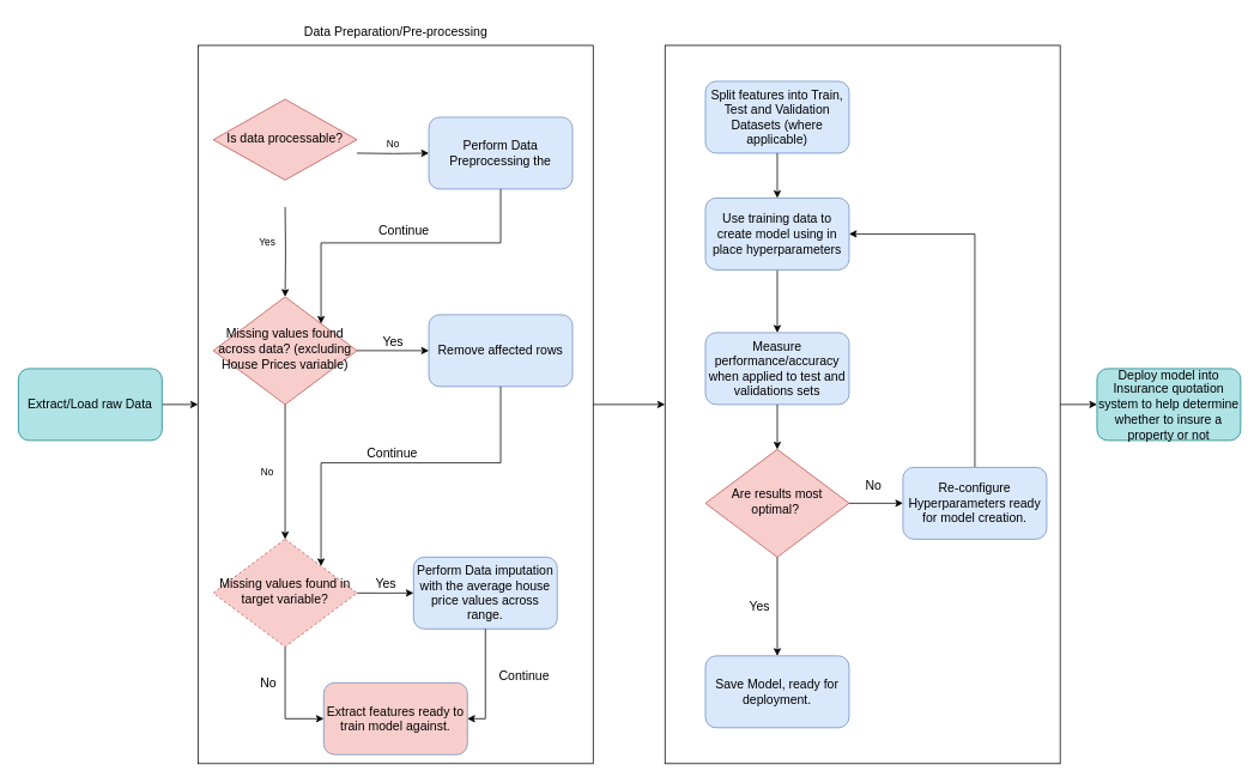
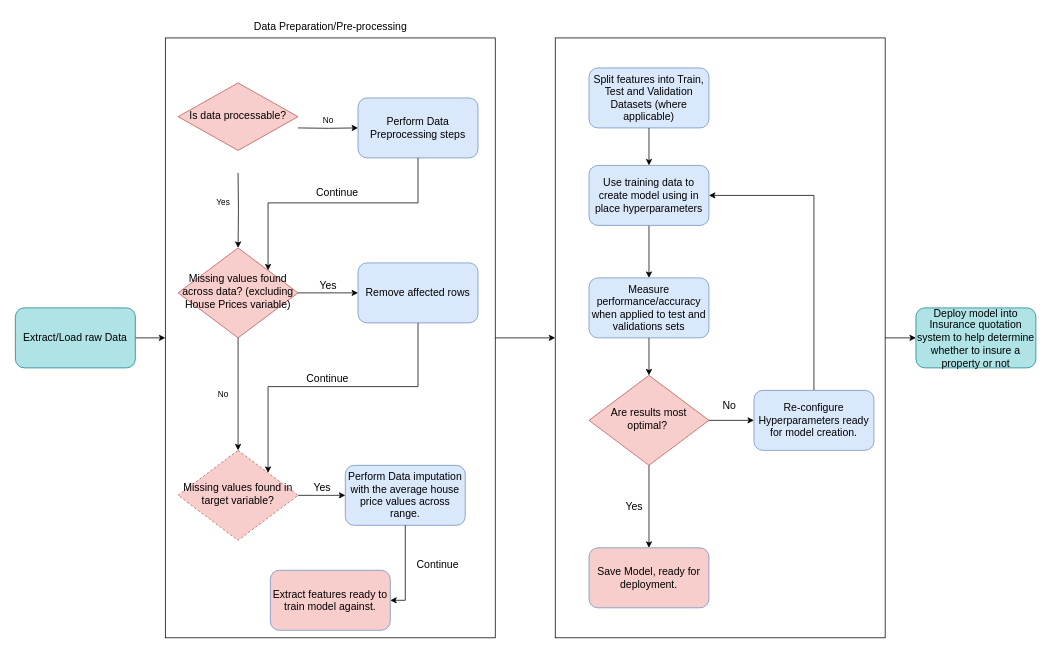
  <mxCell id="0" />
  <mxCell id="1" parent="0" />
  <mxCell id="2" style="edgeStyle=orthogonalEdgeStyle;rounded=0;orthogonalLoop=1;jettySize=auto;html=1;entryX=0;entryY=0.5;entryDx=0;entryDy=0;fontSize=14;" edge="1" parent="1" source="9" target="7"><mxGeometry relative="1" as="geometry" /></mxCell>
  <mxCell id="3" style="edgeStyle=orthogonalEdgeStyle;rounded=0;orthogonalLoop=1;jettySize=auto;html=1;entryX=0;entryY=0.5;entryDx=0;entryDy=0;" edge="1" parent="1" source="4" target="23"><mxGeometry relative="1" as="geometry" /></mxCell>
  <mxCell id="4" value="Extract/Load raw Data" style="rounded=1;whiteSpace=wrap;html=1;fontSize=14;glass=0;strokeWidth=1;shadow=0;fillColor=#b0e3e6;strokeColor=#0e8088;" vertex="1" parent="1"><mxGeometry x="20" y="410" width="160" height="80" as="geometry" /></mxCell>
  <mxCell id="5" style="edgeStyle=orthogonalEdgeStyle;rounded=0;orthogonalLoop=1;jettySize=auto;html=1;entryX=0;entryY=0.5;entryDx=0;entryDy=0;" edge="1" parent="1" source="23" target="9"><mxGeometry relative="1" as="geometry" /></mxCell>
  <mxCell id="6" value="Data Preparation/Pre-processing" style="text;html=1;align=center;verticalAlign=middle;resizable=0;points=[];autosize=1;strokeColor=none;fillColor=none;fontSize=14;" vertex="1" parent="1"><mxGeometry x="325" y="20" width="230" height="30" as="geometry" /></mxCell>
  <mxCell id="7" value="Deploy model into Insurance quotation system to help determine whether to insure a property or not" style="rounded=1;whiteSpace=wrap;html=1;fontSize=14;glass=0;strokeWidth=1;shadow=0;fillColor=#b0e3e6;strokeColor=#0e8088;" vertex="1" parent="1"><mxGeometry x="1221" y="410" width="160" height="80" as="geometry" /></mxCell>
  <mxCell id="8" value="" style="group" connectable="0" vertex="1" parent="1"><mxGeometry x="740" y="20" width="440" height="830" as="geometry" /></mxCell>
  <mxCell id="9" value="" style="rounded=0;whiteSpace=wrap;html=1;fillColor=none;" vertex="1" parent="8"><mxGeometry y="30" width="440" height="800" as="geometry" /></mxCell>
  <mxCell id="10" value="Split features into Train, Test and Validation Datasets (where applicable)" style="rounded=1;whiteSpace=wrap;html=1;fontSize=14;glass=0;strokeWidth=1;shadow=0;fillColor=#dae8fc;strokeColor=#6c8ebf;" vertex="1" parent="8"><mxGeometry x="45" y="70" width="160" height="80" as="geometry" /></mxCell>
  <mxCell id="11" value="Measure performance/accuracy when applied to test and validations sets" style="rounded=1;whiteSpace=wrap;html=1;fontSize=14;glass=0;strokeWidth=1;shadow=0;fillColor=#dae8fc;strokeColor=#6c8ebf;" vertex="1" parent="8"><mxGeometry x="45" y="350" width="160" height="80" as="geometry" /></mxCell>
  <mxCell id="12" style="edgeStyle=orthogonalEdgeStyle;rounded=0;orthogonalLoop=1;jettySize=auto;html=1;fontSize=14;" edge="1" parent="8" source="13" target="11"><mxGeometry relative="1" as="geometry" /></mxCell>
  <mxCell id="13" value="Use training data to create model using in place hyperparameters" style="rounded=1;whiteSpace=wrap;html=1;fontSize=14;glass=0;strokeWidth=1;shadow=0;fillColor=#dae8fc;strokeColor=#6c8ebf;" vertex="1" parent="8"><mxGeometry x="45" y="200" width="160" height="80" as="geometry" /></mxCell>
  <mxCell id="14" style="edgeStyle=orthogonalEdgeStyle;rounded=0;orthogonalLoop=1;jettySize=auto;html=1;fontSize=14;" edge="1" parent="8" source="10" target="13"><mxGeometry relative="1" as="geometry" /></mxCell>
  <mxCell id="15" value="Are results most optimal?&amp;nbsp;" style="rhombus;whiteSpace=wrap;html=1;shadow=0;fontFamily=Helvetica;fontSize=14;align=center;strokeWidth=1;spacing=6;spacingTop=-4;fillColor=#f8cecc;strokeColor=#b85450;" vertex="1" parent="8"><mxGeometry x="45" y="480" width="160" height="120" as="geometry" /></mxCell>
  <mxCell id="16" style="edgeStyle=orthogonalEdgeStyle;rounded=0;orthogonalLoop=1;jettySize=auto;html=1;entryX=0.5;entryY=0;entryDx=0;entryDy=0;fontSize=14;" edge="1" parent="8" source="11" target="15"><mxGeometry relative="1" as="geometry" /></mxCell>
  <mxCell id="17" style="edgeStyle=orthogonalEdgeStyle;rounded=0;orthogonalLoop=1;jettySize=auto;html=1;entryX=1;entryY=0.5;entryDx=0;entryDy=0;fontSize=14;exitX=0.5;exitY=0;exitDx=0;exitDy=0;" edge="1" parent="8" source="18" target="13"><mxGeometry relative="1" as="geometry" /></mxCell>
  <mxCell id="18" value="Re-configure Hyperparameters ready for model creation." style="rounded=1;whiteSpace=wrap;html=1;fontSize=14;glass=0;strokeWidth=1;shadow=0;fillColor=#dae8fc;strokeColor=#6c8ebf;" vertex="1" parent="8"><mxGeometry x="265" y="500" width="160" height="80" as="geometry" /></mxCell>
  <mxCell id="19" value="No" style="edgeStyle=orthogonalEdgeStyle;rounded=0;orthogonalLoop=1;jettySize=auto;html=1;entryX=0;entryY=0.5;entryDx=0;entryDy=0;fontSize=14;" edge="1" parent="8" source="15" target="18"><mxGeometry x="-0.143" y="20" relative="1" as="geometry"><mxPoint x="1" as="offset" /></mxGeometry></mxCell>
- <mxCell id="20" value="Save Model, ready for deployment." style="rounded=1;whiteSpace=wrap;html=1;fontSize=14;glass=0;strokeWidth=1;shadow=0;fillColor=#dae8fc;strokeColor=#6c8ebf;" vertex="1" parent="8"><mxGeometry x="45" y="710" width="160" height="80" as="geometry" /></mxCell>
+ <mxCell id="20" value="Save Model, ready for deployment." style="rounded=1;whiteSpace=wrap;html=1;fontSize=14;glass=0;strokeWidth=1;shadow=0;fillColor=#f8cecc;strokeColor=#6c8ebf;" vertex="1" parent="8"><mxGeometry x="45" y="710" width="160" height="80" as="geometry" /></mxCell>
  <mxCell id="21" value="Yes" style="edgeStyle=orthogonalEdgeStyle;rounded=0;orthogonalLoop=1;jettySize=auto;html=1;entryX=0.5;entryY=0;entryDx=0;entryDy=0;fontSize=14;" edge="1" parent="8" source="15" target="20"><mxGeometry y="-20" relative="1" as="geometry"><Array as="points"><mxPoint x="125" y="710" /><mxPoint x="125" y="710" /></Array><mxPoint as="offset" /></mxGeometry></mxCell>
  <mxCell id="22" value="" style="group" connectable="0" vertex="1" parent="1"><mxGeometry x="220" y="50" width="440" height="800" as="geometry" /></mxCell>
  <mxCell id="23" value="" style="rounded=0;whiteSpace=wrap;html=1;fillColor=none;" vertex="1" parent="22"><mxGeometry width="440" height="800" as="geometry" /></mxCell>
  <mxCell id="24" value="Yes" style="edgeStyle=orthogonalEdgeStyle;rounded=0;orthogonalLoop=1;jettySize=auto;html=1;exitX=0.5;exitY=1;exitDx=0;exitDy=0;entryX=0.5;entryY=0;entryDx=0;entryDy=0;" edge="1" parent="22" target="28"><mxGeometry x="-0.231" y="-20" relative="1" as="geometry"><mxPoint x="97" y="180.0" as="sourcePoint" /><mxPoint x="217" y="311" as="targetPoint" /><mxPoint as="offset" /></mxGeometry></mxCell>
  <mxCell id="25" value="No&lt;br&gt;" style="edgeStyle=orthogonalEdgeStyle;rounded=0;orthogonalLoop=1;jettySize=auto;html=1;entryX=0;entryY=0.5;entryDx=0;entryDy=0;" edge="1" parent="22" target="27"><mxGeometry y="10" relative="1" as="geometry"><mxPoint x="177" y="120.0" as="sourcePoint" /><mxPoint as="offset" /></mxGeometry></mxCell>
  <mxCell id="26" value="Is data processable?" style="rhombus;whiteSpace=wrap;html=1;shadow=0;fontFamily=Helvetica;fontSize=14;align=center;strokeWidth=1;spacing=6;spacingTop=-4;fillColor=#f8cecc;strokeColor=#b85450;" vertex="1" parent="22"><mxGeometry x="17" y="60" width="160" height="90" as="geometry" /></mxCell>
- <mxCell id="27" value="Perform Data Preprocessing the" style="rounded=1;whiteSpace=wrap;html=1;fontSize=14;glass=0;strokeWidth=1;shadow=0;fillColor=#dae8fc;strokeColor=#6c8ebf;" vertex="1" parent="22"><mxGeometry x="257" y="80" width="160" height="80" as="geometry" /></mxCell>
+ <mxCell id="27" value="Perform Data Preprocessing steps" style="rounded=1;whiteSpace=wrap;html=1;fontSize=14;glass=0;strokeWidth=1;shadow=0;fillColor=#dae8fc;strokeColor=#6c8ebf;" vertex="1" parent="22"><mxGeometry x="257" y="80" width="160" height="80" as="geometry" /></mxCell>
  <mxCell id="28" value="Missing values found across data? (excluding House Prices variable)" style="rhombus;whiteSpace=wrap;html=1;shadow=0;fontFamily=Helvetica;fontSize=14;align=center;strokeWidth=1;spacing=6;spacingTop=-4;fillColor=#f8cecc;strokeColor=#b85450;" vertex="1" parent="22"><mxGeometry x="17" y="280" width="160" height="120" as="geometry" /></mxCell>
  <mxCell id="29" style="edgeStyle=orthogonalEdgeStyle;rounded=0;orthogonalLoop=1;jettySize=auto;html=1;entryX=1;entryY=0;entryDx=0;entryDy=0;exitX=0.5;exitY=1;exitDx=0;exitDy=0;" edge="1" parent="22" source="27" target="28"><mxGeometry relative="1" as="geometry" /></mxCell>
  <mxCell id="30" value="Continue" style="edgeLabel;html=1;align=center;verticalAlign=middle;resizable=0;points=[];fontSize=14;" connectable="0" vertex="1" parent="29"><mxGeometry x="0.095" y="-1" relative="1" as="geometry"><mxPoint x="23" y="-14" as="offset" /></mxGeometry></mxCell>
  <mxCell id="31" value="Remove affected rows" style="rounded=1;whiteSpace=wrap;html=1;fontSize=14;glass=0;strokeWidth=1;shadow=0;fillColor=#dae8fc;strokeColor=#6c8ebf;" vertex="1" parent="22"><mxGeometry x="257" y="300" width="160" height="80" as="geometry" /></mxCell>
  <mxCell id="32" value="Yes" style="edgeStyle=orthogonalEdgeStyle;rounded=0;orthogonalLoop=1;jettySize=auto;html=1;exitX=1;exitY=0.5;exitDx=0;exitDy=0;entryX=0;entryY=0.5;entryDx=0;entryDy=0;fontSize=14;" edge="1" parent="22" source="28" target="31"><mxGeometry y="10" relative="1" as="geometry"><mxPoint as="offset" /></mxGeometry></mxCell>
  <mxCell id="33" value="Missing values found in target variable?" style="rhombus;whiteSpace=wrap;html=1;shadow=0;fontFamily=Helvetica;fontSize=14;align=center;strokeWidth=1;spacing=6;spacingTop=-4;fillColor=#f8cecc;strokeColor=#b85450;dashed=1;" vertex="1" parent="22"><mxGeometry x="17" y="550" width="160" height="120" as="geometry" /></mxCell>
  <mxCell id="34" value="No" style="edgeStyle=orthogonalEdgeStyle;rounded=0;orthogonalLoop=1;jettySize=auto;html=1;" edge="1" parent="22" source="28" target="33"><mxGeometry y="-20" relative="1" as="geometry"><mxPoint as="offset" /></mxGeometry></mxCell>
  <mxCell id="35" value="Continue" style="edgeStyle=orthogonalEdgeStyle;rounded=0;orthogonalLoop=1;jettySize=auto;html=1;entryX=1;entryY=0;entryDx=0;entryDy=0;exitX=0.5;exitY=1;exitDx=0;exitDy=0;fontSize=14;" edge="1" parent="22" source="31" target="33"><mxGeometry x="0.03" y="-10" relative="1" as="geometry"><mxPoint as="offset" /></mxGeometry></mxCell>
  <mxCell id="36" value="Perform Data imputation with the average house price values across range." style="rounded=1;whiteSpace=wrap;html=1;fontSize=14;glass=0;strokeWidth=1;shadow=0;fillColor=#dae8fc;strokeColor=#6c8ebf;" vertex="1" parent="22"><mxGeometry x="240" y="570" width="160" height="80" as="geometry" /></mxCell>
  <mxCell id="37" value="Yes" style="edgeStyle=orthogonalEdgeStyle;rounded=0;orthogonalLoop=1;jettySize=auto;html=1;entryX=0;entryY=0.5;entryDx=0;entryDy=0;fontSize=14;" edge="1" parent="22" source="33" target="36"><mxGeometry y="10" relative="1" as="geometry"><mxPoint as="offset" /></mxGeometry></mxCell>
  <mxCell id="38" value="Extract features ready to train model against." style="rounded=1;whiteSpace=wrap;html=1;fontSize=14;glass=0;strokeWidth=1;shadow=0;fillColor=#f8cecc;strokeColor=#6c8ebf;" vertex="1" parent="22"><mxGeometry x="140" y="710" width="160" height="80" as="geometry" /></mxCell>
- <mxCell id="39" value="No&amp;nbsp;" style="edgeStyle=orthogonalEdgeStyle;rounded=0;orthogonalLoop=1;jettySize=auto;html=1;entryX=0;entryY=0.5;entryDx=0;entryDy=0;fontSize=14;" edge="1" parent="22" source="33" target="38"><mxGeometry x="-0.333" y="-17" relative="1" as="geometry"><mxPoint as="offset" /></mxGeometry></mxCell>
  <mxCell id="40" value="Continue" style="edgeStyle=orthogonalEdgeStyle;rounded=0;orthogonalLoop=1;jettySize=auto;html=1;entryX=1;entryY=0.5;entryDx=0;entryDy=0;fontSize=14;" edge="1" parent="22" source="36" target="38"><mxGeometry x="-0.112" y="43" relative="1" as="geometry"><mxPoint as="offset" /></mxGeometry></mxCell>
